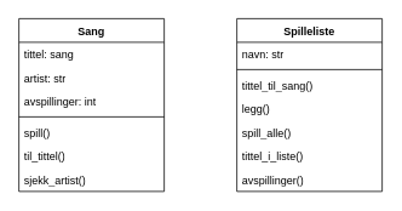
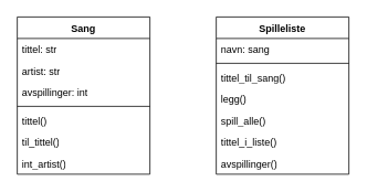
  <mxCell id="0" />
  <mxCell id="1" parent="0" />
  <mxCell id="2" value="Sang" style="swimlane;fontStyle=1;align=center;verticalAlign=top;childLayout=stackLayout;horizontal=1;startSize=26;horizontalStack=0;resizeParent=1;resizeParentMax=0;resizeLast=0;collapsible=1;marginBottom=0;whiteSpace=wrap;html=1;" vertex="1" parent="1"><mxGeometry x="20" y="20" width="160" height="190" as="geometry" /></mxCell>
- <mxCell id="3" value="tittel: sang" style="text;strokeColor=none;fillColor=none;align=left;verticalAlign=top;spacingLeft=4;spacingRight=4;overflow=hidden;rotatable=0;points=[[0,0.5],[1,0.5]];portConstraint=eastwest;whiteSpace=wrap;html=1;" vertex="1" parent="2"><mxGeometry y="26" width="160" height="26" as="geometry" /></mxCell>
+ <mxCell id="3" value="tittel: str" style="text;strokeColor=none;fillColor=none;align=left;verticalAlign=top;spacingLeft=4;spacingRight=4;overflow=hidden;rotatable=0;points=[[0,0.5],[1,0.5]];portConstraint=eastwest;whiteSpace=wrap;html=1;" vertex="1" parent="2"><mxGeometry y="26" width="160" height="26" as="geometry" /></mxCell>
  <mxCell id="4" value="artist: str" style="text;strokeColor=none;fillColor=none;align=left;verticalAlign=top;spacingLeft=4;spacingRight=4;overflow=hidden;rotatable=0;points=[[0,0.5],[1,0.5]];portConstraint=eastwest;whiteSpace=wrap;html=1;" vertex="1" parent="2"><mxGeometry y="52" width="160" height="26" as="geometry" /></mxCell>
  <mxCell id="5" value="avspillinger: int" style="text;strokeColor=none;fillColor=none;align=left;verticalAlign=top;spacingLeft=4;spacingRight=4;overflow=hidden;rotatable=0;points=[[0,0.5],[1,0.5]];portConstraint=eastwest;whiteSpace=wrap;html=1;" vertex="1" parent="2"><mxGeometry y="78" width="160" height="26" as="geometry" /></mxCell>
  <mxCell id="6" value="" style="line;strokeWidth=1;fillColor=none;align=left;verticalAlign=middle;spacingTop=-1;spacingLeft=3;spacingRight=3;rotatable=0;labelPosition=right;points=[];portConstraint=eastwest;strokeColor=inherit;" vertex="1" parent="2"><mxGeometry y="104" width="160" height="8" as="geometry" /></mxCell>
- <mxCell id="7" value="spill()" style="text;strokeColor=none;fillColor=none;align=left;verticalAlign=top;spacingLeft=4;spacingRight=4;overflow=hidden;rotatable=0;points=[[0,0.5],[1,0.5]];portConstraint=eastwest;whiteSpace=wrap;html=1;" vertex="1" parent="2"><mxGeometry y="112" width="160" height="26" as="geometry" /></mxCell>
+ <mxCell id="7" value="tittel()" style="text;strokeColor=none;fillColor=none;align=left;verticalAlign=top;spacingLeft=4;spacingRight=4;overflow=hidden;rotatable=0;points=[[0,0.5],[1,0.5]];portConstraint=eastwest;whiteSpace=wrap;html=1;" vertex="1" parent="2"><mxGeometry y="112" width="160" height="26" as="geometry" /></mxCell>
  <mxCell id="8" value="til_tittel()" style="text;strokeColor=none;fillColor=none;align=left;verticalAlign=top;spacingLeft=4;spacingRight=4;overflow=hidden;rotatable=0;points=[[0,0.5],[1,0.5]];portConstraint=eastwest;whiteSpace=wrap;html=1;" vertex="1" parent="2"><mxGeometry y="138" width="160" height="26" as="geometry" /></mxCell>
- <mxCell id="9" value="sjekk_artist()" style="text;strokeColor=none;fillColor=none;align=left;verticalAlign=top;spacingLeft=4;spacingRight=4;overflow=hidden;rotatable=0;points=[[0,0.5],[1,0.5]];portConstraint=eastwest;whiteSpace=wrap;html=1;" vertex="1" parent="2"><mxGeometry y="164" width="160" height="26" as="geometry" /></mxCell>
+ <mxCell id="9" value="int_artist()" style="text;strokeColor=none;fillColor=none;align=left;verticalAlign=top;spacingLeft=4;spacingRight=4;overflow=hidden;rotatable=0;points=[[0,0.5],[1,0.5]];portConstraint=eastwest;whiteSpace=wrap;html=1;" vertex="1" parent="2"><mxGeometry y="164" width="160" height="26" as="geometry" /></mxCell>
  <mxCell id="10" value="Spilleliste" style="swimlane;fontStyle=1;align=center;verticalAlign=top;childLayout=stackLayout;horizontal=1;startSize=26;horizontalStack=0;resizeParent=1;resizeParentMax=0;resizeLast=0;collapsible=1;marginBottom=0;whiteSpace=wrap;html=1;" vertex="1" parent="1"><mxGeometry x="260" y="20" width="160" height="190" as="geometry" /></mxCell>
- <mxCell id="11" value="navn: str" style="text;strokeColor=none;fillColor=none;align=left;verticalAlign=top;spacingLeft=4;spacingRight=4;overflow=hidden;rotatable=0;points=[[0,0.5],[1,0.5]];portConstraint=eastwest;whiteSpace=wrap;html=1;" vertex="1" parent="10"><mxGeometry y="26" width="160" height="26" as="geometry" /></mxCell>
+ <mxCell id="11" value="navn: sang" style="text;strokeColor=none;fillColor=none;align=left;verticalAlign=top;spacingLeft=4;spacingRight=4;overflow=hidden;rotatable=0;points=[[0,0.5],[1,0.5]];portConstraint=eastwest;whiteSpace=wrap;html=1;" vertex="1" parent="10"><mxGeometry y="26" width="160" height="26" as="geometry" /></mxCell>
  <mxCell id="12" value="" style="line;strokeWidth=1;fillColor=none;align=left;verticalAlign=middle;spacingTop=-1;spacingLeft=3;spacingRight=3;rotatable=0;labelPosition=right;points=[];portConstraint=eastwest;strokeColor=inherit;" vertex="1" parent="10"><mxGeometry y="52" width="160" height="8" as="geometry" /></mxCell>
  <mxCell id="13" value="tittel_til_sang()" style="text;strokeColor=none;fillColor=none;align=left;verticalAlign=top;spacingLeft=4;spacingRight=4;overflow=hidden;rotatable=0;points=[[0,0.5],[1,0.5]];portConstraint=eastwest;whiteSpace=wrap;html=1;" vertex="1" parent="10"><mxGeometry y="60" width="160" height="26" as="geometry" /></mxCell>
  <mxCell id="14" value="legg()" style="text;strokeColor=none;fillColor=none;align=left;verticalAlign=top;spacingLeft=4;spacingRight=4;overflow=hidden;rotatable=0;points=[[0,0.5],[1,0.5]];portConstraint=eastwest;whiteSpace=wrap;html=1;" vertex="1" parent="10"><mxGeometry y="86" width="160" height="26" as="geometry" /></mxCell>
  <mxCell id="15" value="spill_alle()" style="text;strokeColor=none;fillColor=none;align=left;verticalAlign=top;spacingLeft=4;spacingRight=4;overflow=hidden;rotatable=0;points=[[0,0.5],[1,0.5]];portConstraint=eastwest;whiteSpace=wrap;html=1;" vertex="1" parent="10"><mxGeometry y="112" width="160" height="26" as="geometry" /></mxCell>
  <mxCell id="16" value="tittel_i_liste()" style="text;strokeColor=none;fillColor=none;align=left;verticalAlign=top;spacingLeft=4;spacingRight=4;overflow=hidden;rotatable=0;points=[[0,0.5],[1,0.5]];portConstraint=eastwest;whiteSpace=wrap;html=1;" vertex="1" parent="10"><mxGeometry y="138" width="160" height="26" as="geometry" /></mxCell>
  <mxCell id="17" value="avspillinger()" style="text;strokeColor=none;fillColor=none;align=left;verticalAlign=top;spacingLeft=4;spacingRight=4;overflow=hidden;rotatable=0;points=[[0,0.5],[1,0.5]];portConstraint=eastwest;whiteSpace=wrap;html=1;" vertex="1" parent="10"><mxGeometry y="164" width="160" height="26" as="geometry" /></mxCell>
